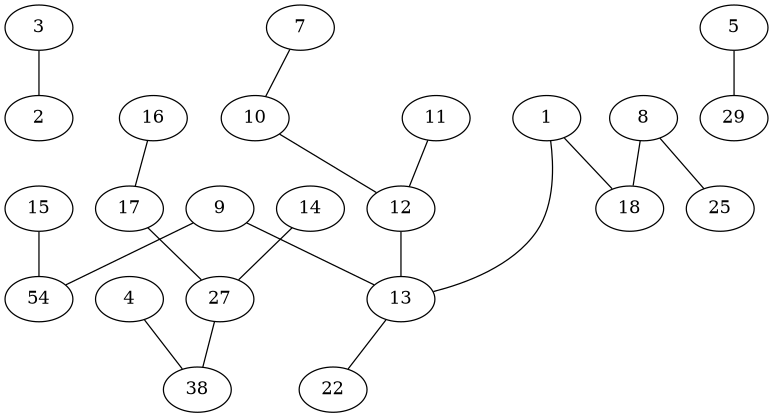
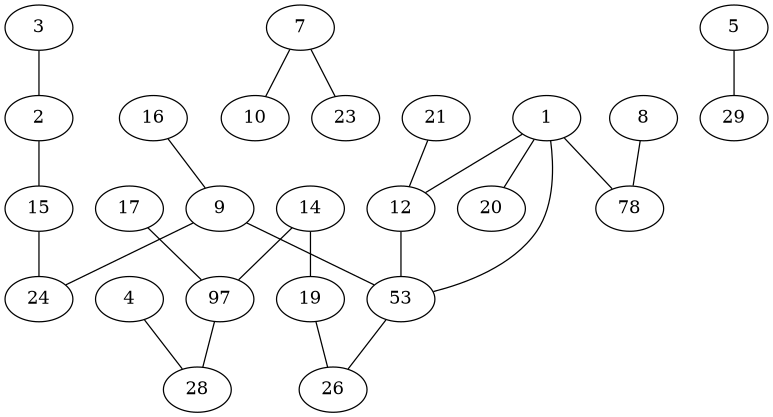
  graph {
    n1 [label=3]
    2
    15
    1
-   13
-   18
-   26 [label=22]
-   24 [label=54]
+   13 [label=53]
+   18 [label=78]
+   20
+   26
+   24
    4
-   28 [label=38]
+   28
    5
    29
    7
    10
+   23
    12
    8
-   25
    9
-   11
+   11 [label=21]
    14
-   27
+   19
+   27 [label=97]
    16
    17
    n1 -- 2
+   2 -- 15
    15 -- 24
    1 -- 13
    1 -- 18
+   1 -- 20
    13 -- 26
    4 -- 28
    5 -- 29
    7 -- 10
-   10 -- 12
+   7 -- 23
+   1 -- 12
    12 -- 13
    8 -- 18
-   8 -- 25
    9 -- 13
    9 -- 24
    11 -- 12
+   14 -- 19
    14 -- 27
+   19 -- 26
    27 -- 28
-   16 -- 17
+   16 -- 9
    17 -- 27
  }
